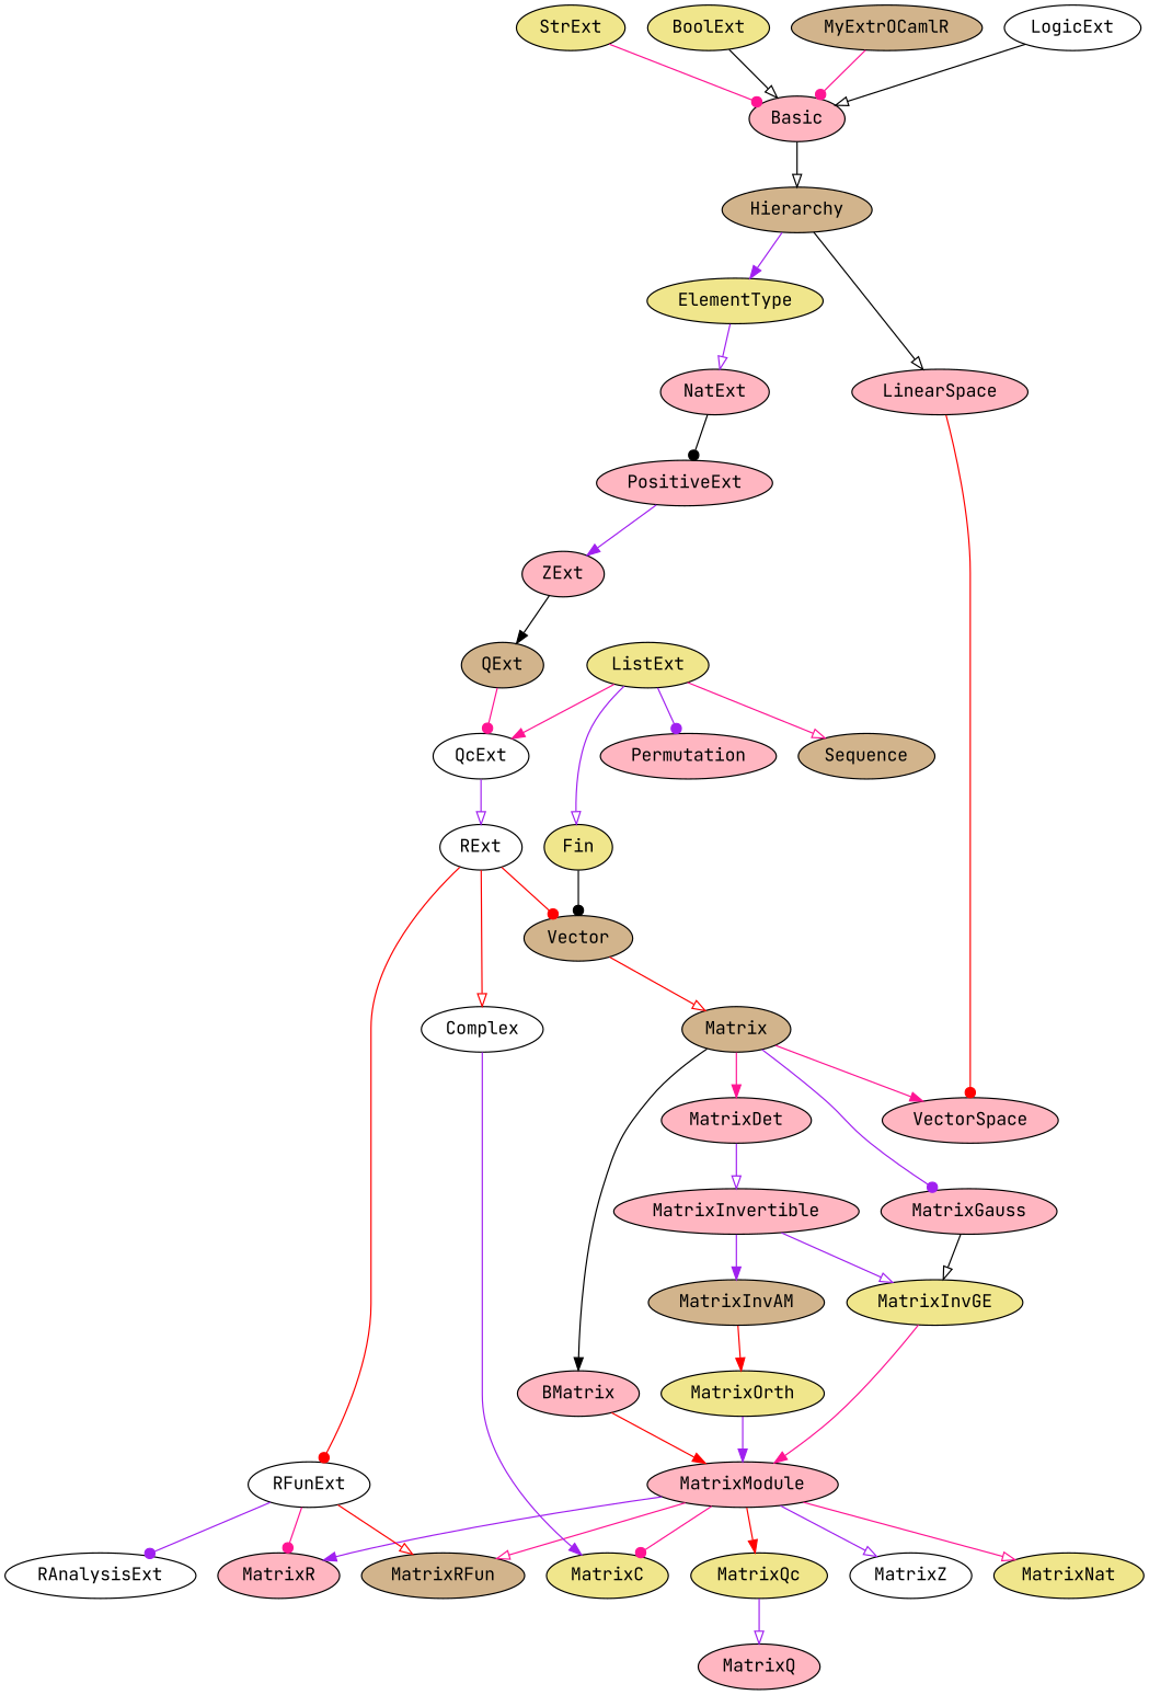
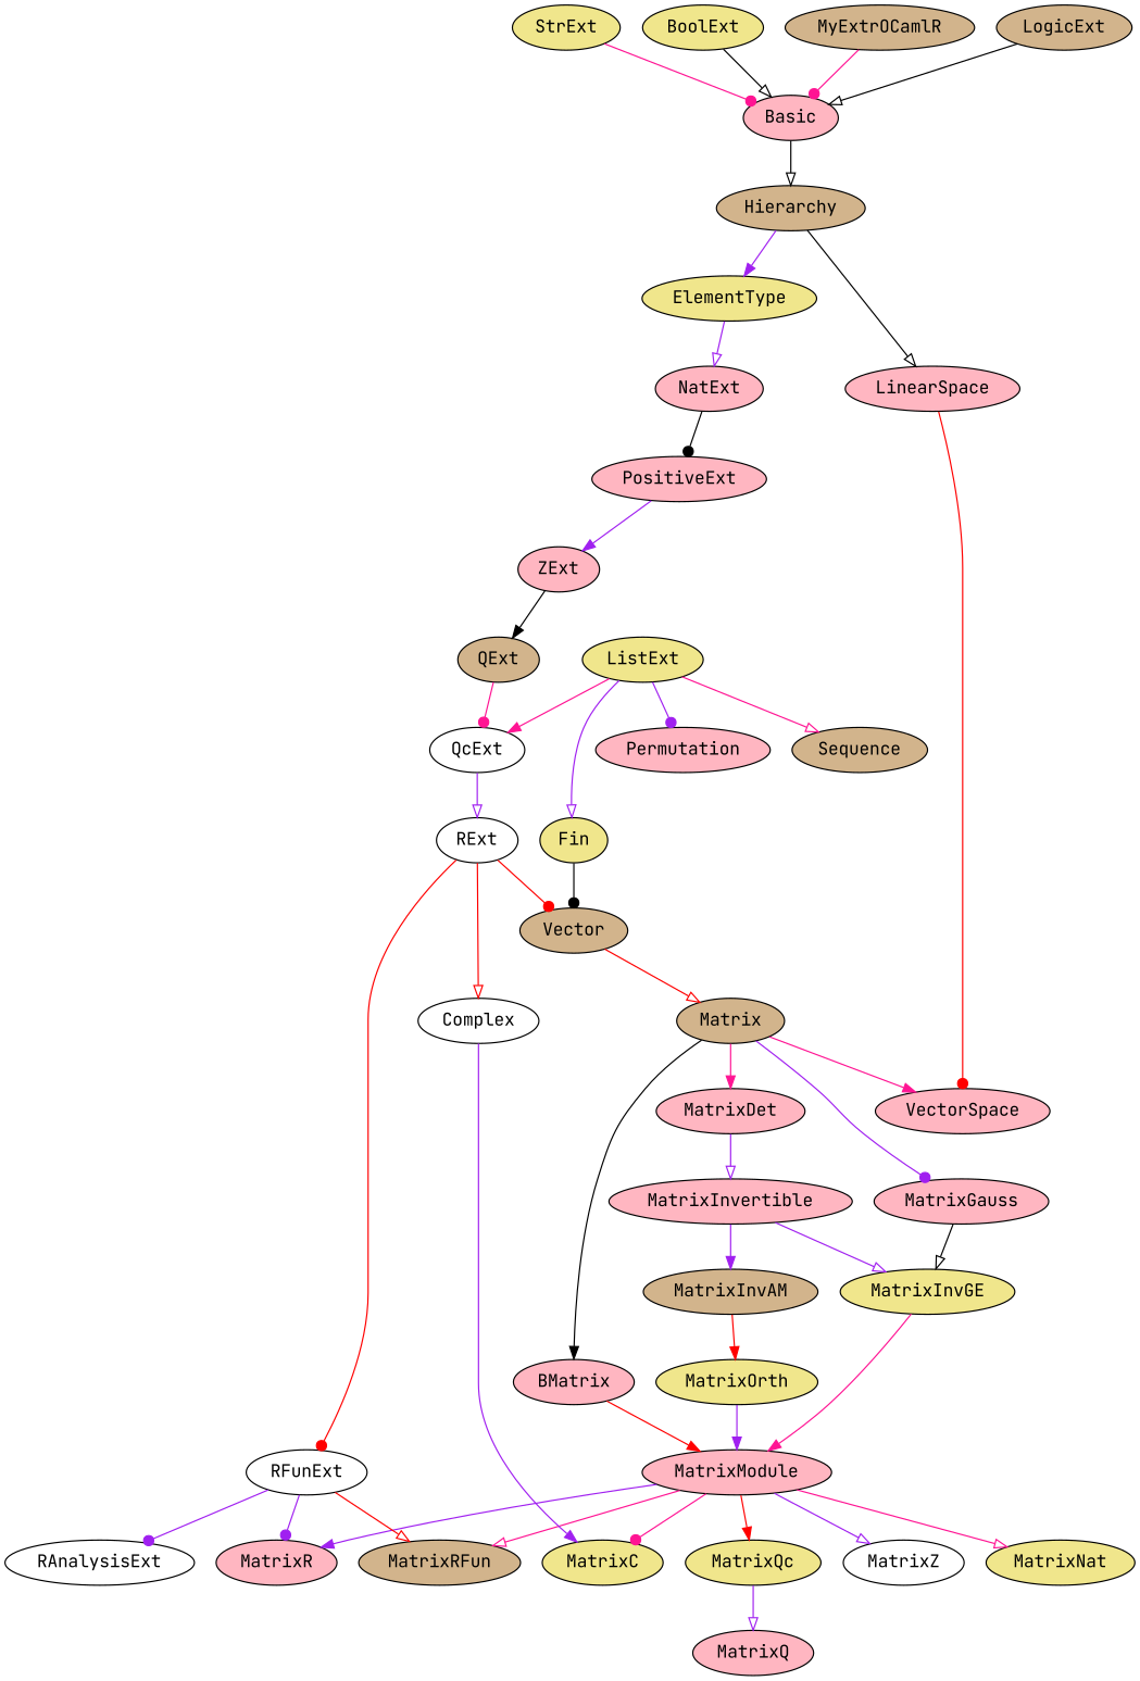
  digraph {
    fontname="JetBrains Mono"
    node [fillcolor=lightpink fontname="JetBrains Mono" style=filled]
    edge [arrowhead=onormal color=purple fontname="JetBrains Mono"]
    n1 [label=VectorSpace]
    n2 [fillcolor=tan label=MatrixRFun]
    n3 [fillcolor=khaki label=MatrixC]
    n4 [label=MatrixR]
    n5 [fillcolor=khaki label=MatrixQc]
    n6 [label=MatrixQ]
    n7 [fillcolor=white label=MatrixZ]
    n8 [fillcolor=khaki label=MatrixNat]
    n9 [label=MatrixModule]
    n10 [fillcolor=khaki label=MatrixOrth]
    n11 [fillcolor=khaki label=MatrixInvGE]
    n12 [fillcolor=tan label=MatrixInvAM]
    n13 [label=MatrixInvertible]
    n14 [label=MatrixGauss]
    n15 [label=MatrixDet]
    n16 [label=Permutation]
    n17 [label=BMatrix]
    n18 [fillcolor=tan label=Matrix]
    n19 [fillcolor=tan label=Vector]
    n20 [fillcolor=tan label=Sequence]
    n21 [fillcolor=khaki label=Fin]
    n22 [label=LinearSpace]
    n23 [fillcolor=white label=Complex]
    n24 [fillcolor=white label=RAnalysisExt]
    n25 [fillcolor=white label=RFunExt]
    n26 [fillcolor=white label=RExt]
    n27 [fillcolor=white label=QcExt]
    n28 [fillcolor=tan label=QExt]
    n29 [label=ZExt]
    n30 [label=PositiveExt]
    n31 [label=NatExt]
    n32 [fillcolor=khaki label=ListExt]
    n33 [fillcolor=khaki label=ElementType]
    n34 [fillcolor=tan label=Hierarchy]
    n35 [fillcolor=khaki label=StrExt]
    n36 [label=Basic]
    n37 [fillcolor=khaki label=BoolExt]
    n38 [fillcolor=tan label=MyExtrOCamlR]
-   n39 [fillcolor=white label=LogicExt]
+   n39 [fillcolor=tan label=LogicExt]
    n5 -> n6
    n9 -> n2 [color=deeppink]
    n9 -> n3 [arrowhead=dot color=deeppink]
    n9 -> n4 [arrowhead=normal]
    n9 -> n5 [arrowhead=normal color=red]
    n9 -> n7
    n9 -> n8 [color=deeppink]
    n10 -> n9 [arrowhead=normal]
    n11 -> n9 [arrowhead=normal color=deeppink]
    n12 -> n10 [arrowhead=normal color=red]
    n13 -> n11
    n13 -> n12 [arrowhead=normal]
    n14 -> n11 [color=black]
    n15 -> n13
    n17 -> n9 [arrowhead=normal color=red]
    n18 -> n1 [arrowhead=normal color=deeppink]
    n18 -> n14 [arrowhead=dot]
    n18 -> n15 [arrowhead=normal color=deeppink]
    n18 -> n17 [arrowhead=normal color=black]
    n19 -> n18 [color=red]
    n21 -> n19 [arrowhead=dot color=black]
    n22 -> n1 [arrowhead=dot color=red]
    n23 -> n3 [arrowhead=normal]
    n25 -> n2 [color=red]
-   n25 -> n4 [arrowhead=dot color=deeppink]
+   n25 -> n4 [arrowhead=dot]
    n25 -> n24 [arrowhead=dot]
    n26 -> n19 [arrowhead=dot color=red]
    n26 -> n23 [color=red]
    n26 -> n25 [arrowhead=dot color=red]
    n27 -> n26
    n28 -> n27 [arrowhead=dot color=deeppink]
    n29 -> n28 [arrowhead=normal color=black]
    n30 -> n29 [arrowhead=normal]
    n31 -> n30 [arrowhead=dot color=black]
    n32 -> n16 [arrowhead=dot]
    n32 -> n20 [color=deeppink]
    n32 -> n21
    n32 -> n27 [arrowhead=normal color=deeppink]
    n33 -> n31
    n34 -> n22 [color=black]
    n34 -> n33 [arrowhead=normal]
    n35 -> n36 [arrowhead=dot color=deeppink]
    n36 -> n34 [color=black]
    n37 -> n36 [color=black]
    n38 -> n36 [arrowhead=dot color=deeppink]
    n39 -> n36 [color=black]
  }
